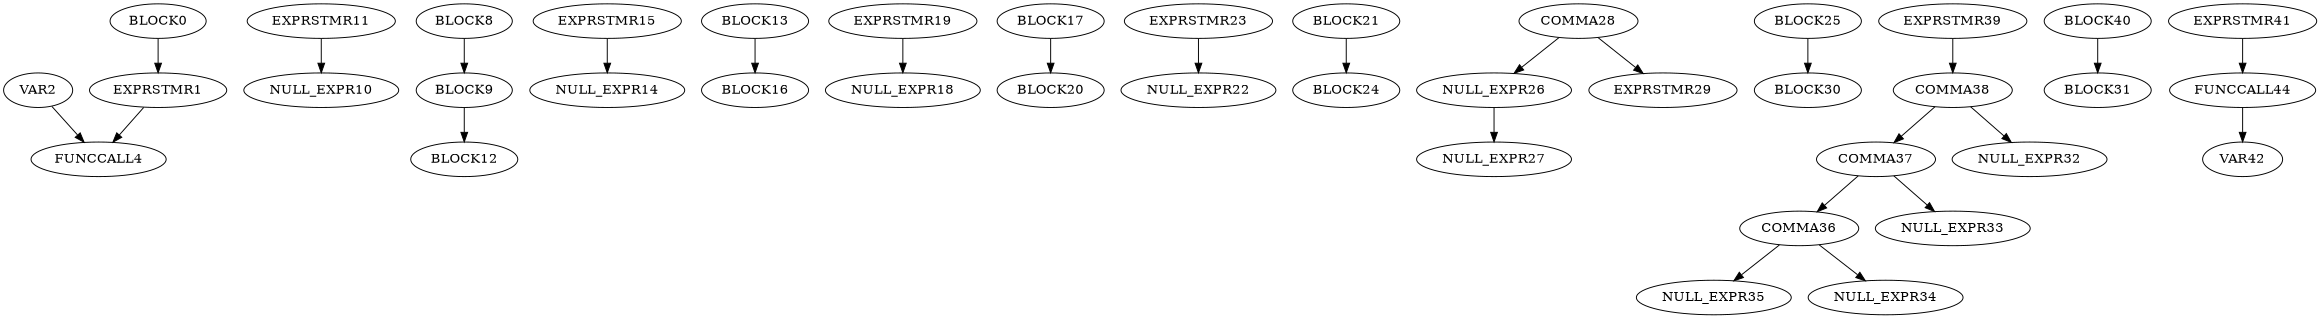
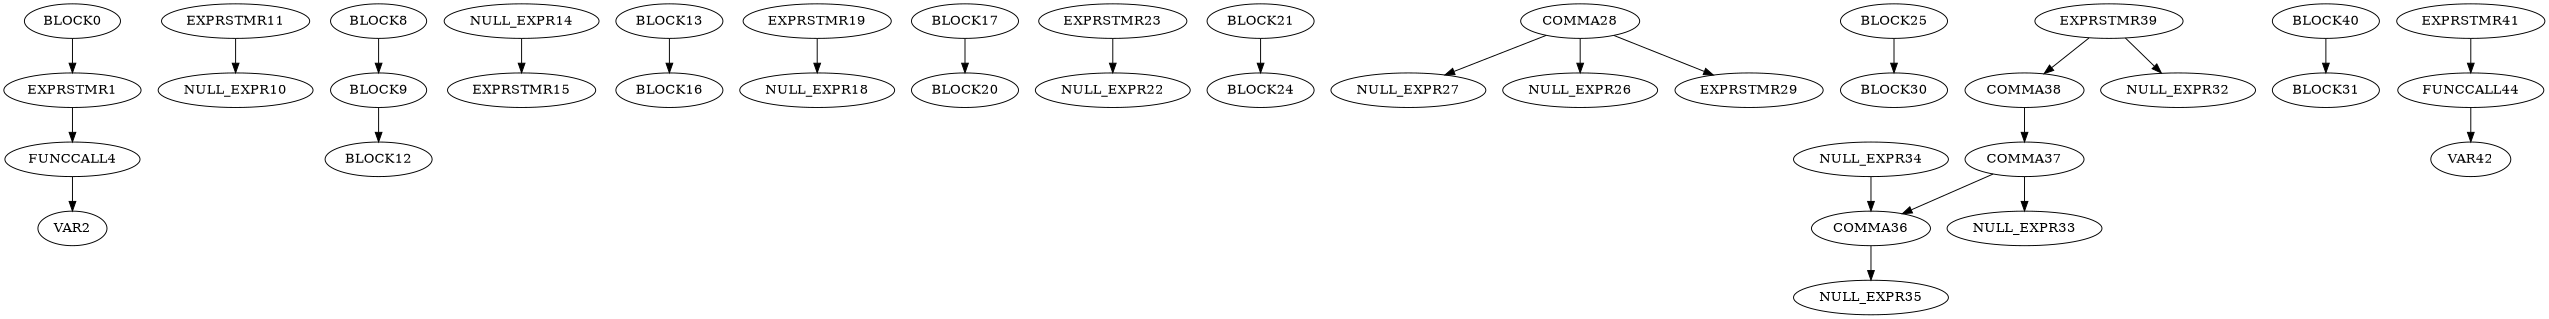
  digraph {
    FUNCCALL4
    VAR2
    EXPRSTMR1
    BLOCK0
    EXPRSTMR11
    NULL_EXPR10
    BLOCK9
    BLOCK12
    EXPRSTMR15
    NULL_EXPR14
    BLOCK13
    BLOCK16
    EXPRSTMR19
    NULL_EXPR18
    BLOCK17
    BLOCK20
    EXPRSTMR23
    NULL_EXPR22
    BLOCK21
    BLOCK24
    COMMA28
    NULL_EXPR27
    NULL_EXPR26
    EXPRSTMR29
    BLOCK25
    BLOCK30
    COMMA36
    NULL_EXPR35
    NULL_EXPR34
    COMMA37
    NULL_EXPR33
    COMMA38
    NULL_EXPR32
    EXPRSTMR39
    BLOCK40
    BLOCK31
    FUNCCALL44
    VAR42
    EXPRSTMR41
    BLOCK8
-   VAR2 -> FUNCCALL4
+   FUNCCALL4 -> VAR2
    EXPRSTMR1 -> FUNCCALL4
    BLOCK0 -> EXPRSTMR1
    EXPRSTMR11 -> NULL_EXPR10
    BLOCK9 -> BLOCK12
-   EXPRSTMR15 -> NULL_EXPR14
+   NULL_EXPR14 -> EXPRSTMR15
    BLOCK13 -> BLOCK16
    EXPRSTMR19 -> NULL_EXPR18
    BLOCK17 -> BLOCK20
    EXPRSTMR23 -> NULL_EXPR22
    BLOCK21 -> BLOCK24
-   NULL_EXPR26 -> NULL_EXPR27
+   COMMA28 -> NULL_EXPR27
    COMMA28 -> NULL_EXPR26
    COMMA28 -> EXPRSTMR29
    BLOCK25 -> BLOCK30
    COMMA36 -> NULL_EXPR35
-   COMMA36 -> NULL_EXPR34
+   NULL_EXPR34 -> COMMA36
    COMMA37 -> COMMA36
    COMMA37 -> NULL_EXPR33
    COMMA38 -> COMMA37
-   COMMA38 -> NULL_EXPR32
+   EXPRSTMR39 -> NULL_EXPR32
    EXPRSTMR39 -> COMMA38
    BLOCK40 -> BLOCK31
    FUNCCALL44 -> VAR42
    EXPRSTMR41 -> FUNCCALL44
    BLOCK8 -> BLOCK9
  }
